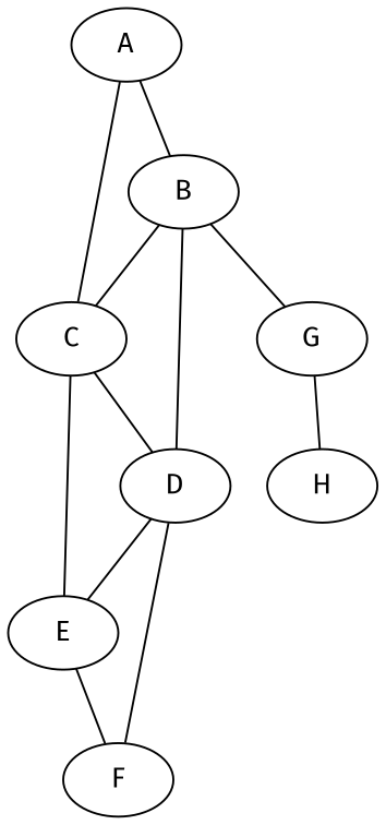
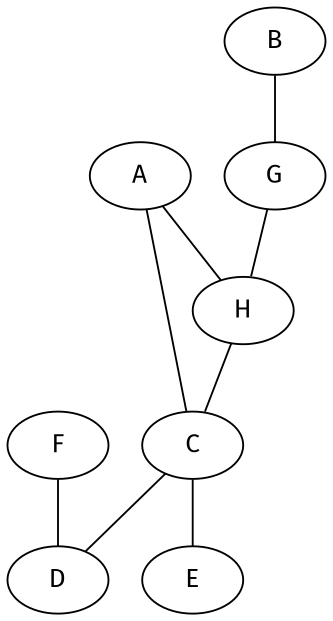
  graph {
    fontname="Fira Sans"
    node [fontname="Fira Sans"]
    edge [fontname="Fira Sans"]
    A
    B
    C
    D
    G
    E
    H
    F
-   A -- B
+   A -- H
    A -- C
-   B -- C
-   B -- D
+   H -- C
    B -- G
    C -- D
    C -- E
-   D -- E
    G -- H
-   E -- F
    F -- D
  }
